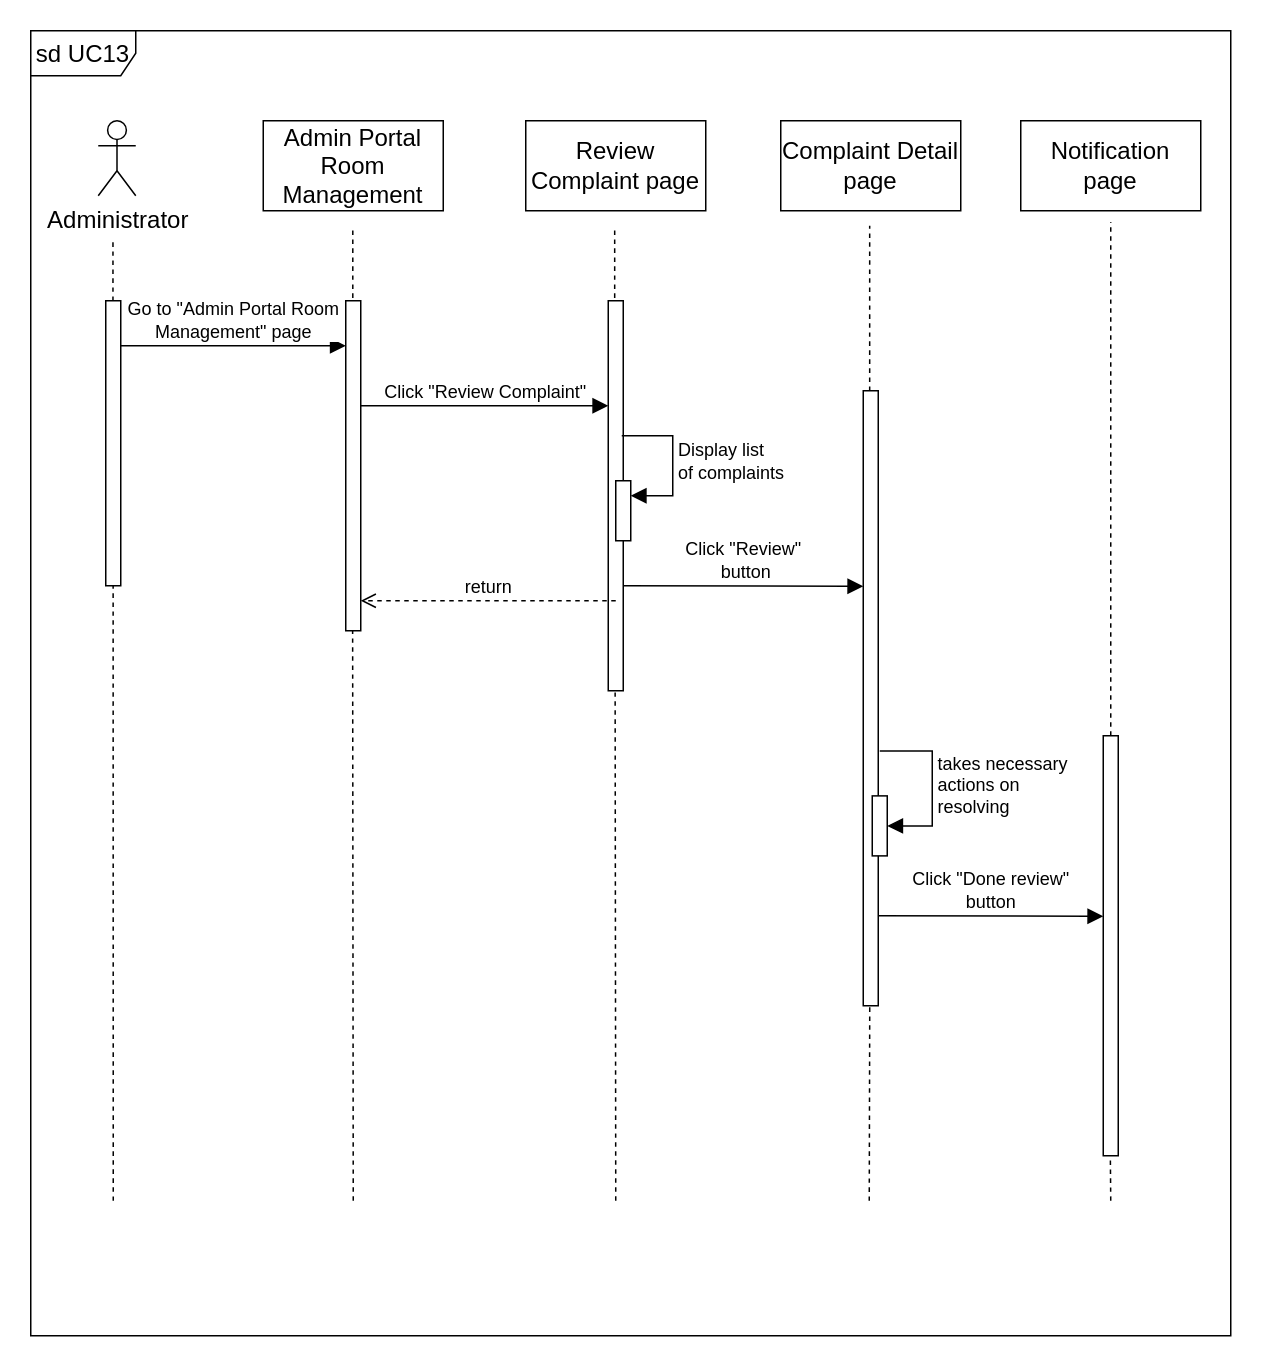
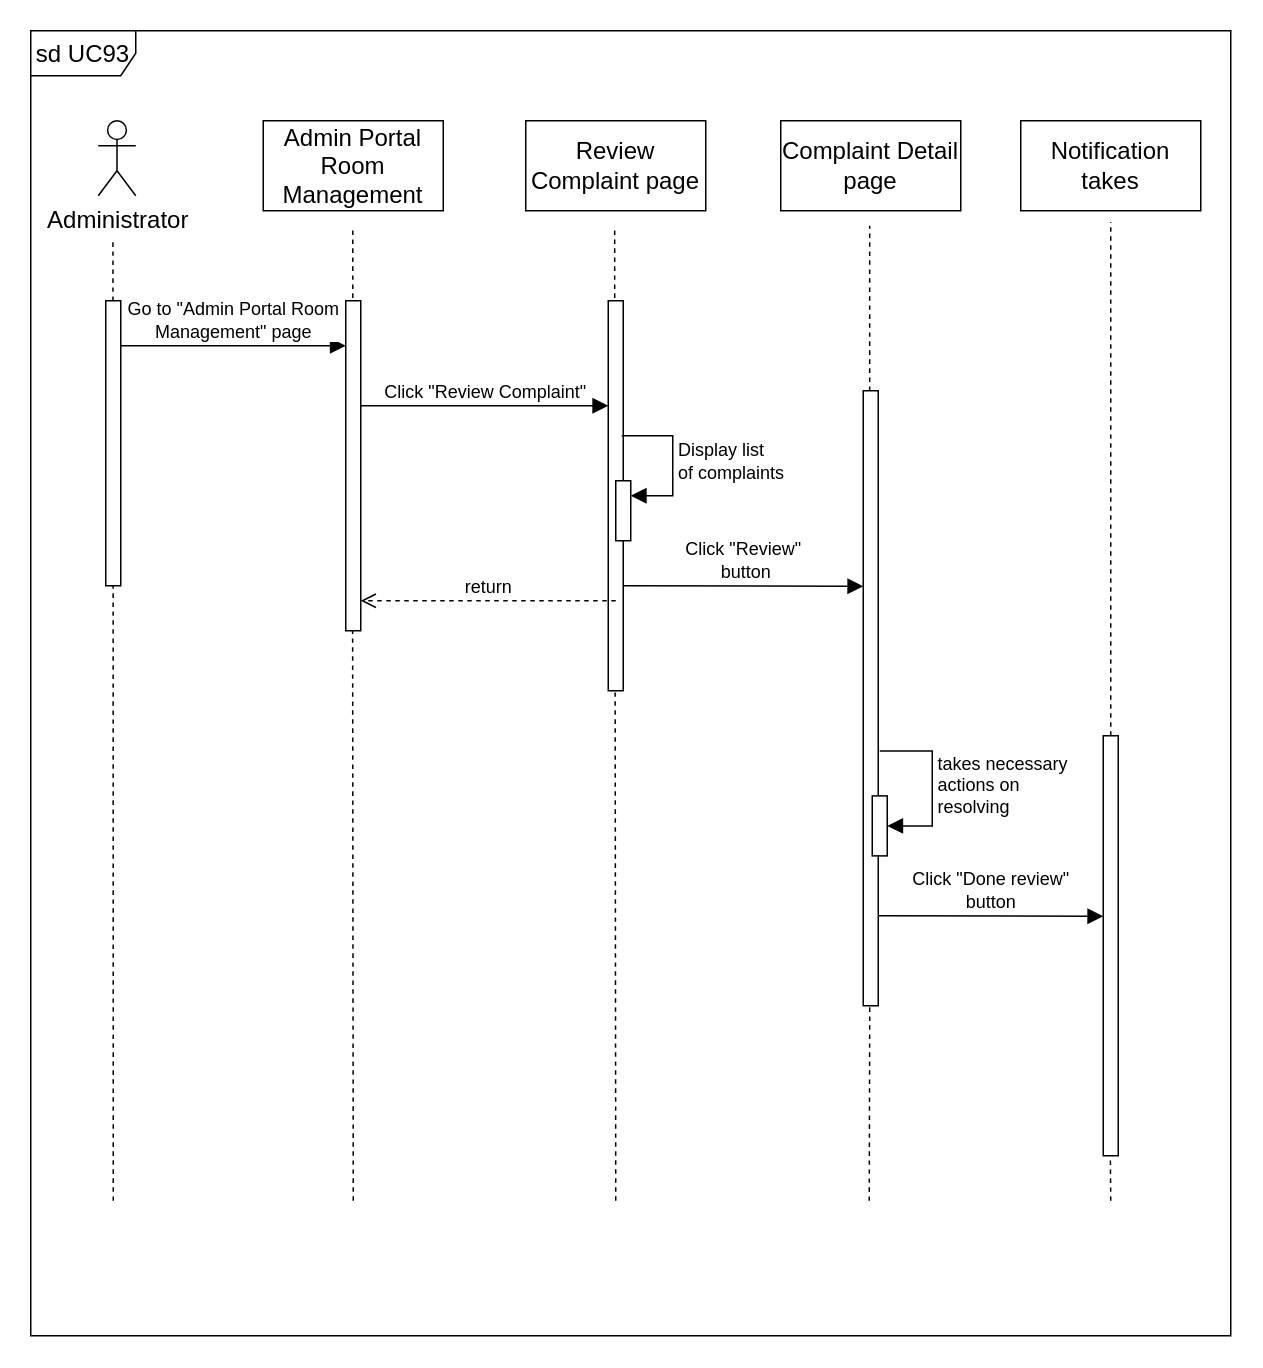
  <mxCell id="0" />
  <mxCell id="1" parent="0" />
  <mxCell id="2" value="" style="endArrow=none;dashed=1;html=1;rounded=0;fontSize=12;startSize=8;endSize=8;curved=1;" parent="1" edge="1"><mxGeometry width="50" height="50" relative="1" as="geometry"><mxPoint x="740" y="800" as="sourcePoint" /><mxPoint x="739.64" y="760" as="targetPoint" /></mxGeometry></mxCell>
  <mxCell id="3" value="" style="endArrow=none;dashed=1;html=1;rounded=0;fontSize=12;startSize=8;endSize=8;curved=1;" parent="1" edge="1"><mxGeometry width="50" height="50" relative="1" as="geometry"><mxPoint x="579" y="800" as="sourcePoint" /><mxPoint x="579.33" y="670" as="targetPoint" /></mxGeometry></mxCell>
  <mxCell id="4" value="" style="endArrow=none;dashed=1;html=1;rounded=0;fontSize=12;startSize=8;endSize=8;curved=1;" parent="1" edge="1"><mxGeometry width="50" height="50" relative="1" as="geometry"><mxPoint x="235" y="800" as="sourcePoint" /><mxPoint x="234.58" y="410" as="targetPoint" /></mxGeometry></mxCell>
  <mxCell id="5" value="" style="endArrow=none;dashed=1;html=1;rounded=0;fontSize=12;startSize=8;endSize=8;curved=1;" parent="1" edge="1"><mxGeometry width="50" height="50" relative="1" as="geometry"><mxPoint x="74.81" y="200" as="sourcePoint" /><mxPoint x="74.81" y="160" as="targetPoint" /></mxGeometry></mxCell>
  <mxCell id="6" value="Administrator" style="shape=umlActor;verticalLabelPosition=bottom;verticalAlign=top;html=1;fontSize=16;" parent="1" vertex="1"><mxGeometry x="65" y="80" width="25" height="50" as="geometry" /></mxCell>
  <mxCell id="7" value="" style="html=1;points=[];perimeter=orthogonalPerimeter;outlineConnect=0;targetShapes=umlLifeline;portConstraint=eastwest;newEdgeStyle={&quot;edgeStyle&quot;:&quot;elbowEdgeStyle&quot;,&quot;elbow&quot;:&quot;vertical&quot;,&quot;curved&quot;:0,&quot;rounded&quot;:0};fontSize=16;" parent="1" vertex="1"><mxGeometry x="70" y="200" width="10" height="190" as="geometry" /></mxCell>
  <mxCell id="8" value="" style="endArrow=none;dashed=1;html=1;rounded=0;fontSize=12;startSize=8;endSize=8;curved=1;" parent="1" edge="1"><mxGeometry width="50" height="50" relative="1" as="geometry"><mxPoint x="75" y="800" as="sourcePoint" /><mxPoint x="74.92" y="390" as="targetPoint" /></mxGeometry></mxCell>
  <mxCell id="9" value="Admin Portal Room Management" style="html=1;whiteSpace=wrap;fontSize=16;" parent="1" vertex="1"><mxGeometry x="175" y="80" width="120" height="60" as="geometry" /></mxCell>
  <mxCell id="10" value="" style="endArrow=none;dashed=1;html=1;rounded=0;fontSize=12;startSize=8;endSize=8;curved=1;" parent="1" edge="1"><mxGeometry width="50" height="50" relative="1" as="geometry"><mxPoint x="234.7" y="210" as="sourcePoint" /><mxPoint x="234.7" y="150" as="targetPoint" /></mxGeometry></mxCell>
  <mxCell id="11" value="" style="html=1;points=[];perimeter=orthogonalPerimeter;outlineConnect=0;targetShapes=umlLifeline;portConstraint=eastwest;newEdgeStyle={&quot;edgeStyle&quot;:&quot;elbowEdgeStyle&quot;,&quot;elbow&quot;:&quot;vertical&quot;,&quot;curved&quot;:0,&quot;rounded&quot;:0};fontSize=16;" parent="1" vertex="1"><mxGeometry x="230" y="200" width="10" height="220" as="geometry" /></mxCell>
  <mxCell id="12" value="Go to &quot;Admin Portal Room&lt;br&gt;Management&quot; page" style="html=1;verticalAlign=bottom;endArrow=block;edgeStyle=elbowEdgeStyle;elbow=vertical;curved=0;rounded=0;fontSize=12;startSize=8;endSize=8;" parent="1" source="7" target="11" edge="1"><mxGeometry width="80" relative="1" as="geometry"><mxPoint x="45" y="260" as="sourcePoint" /><mxPoint x="275" y="260" as="targetPoint" /><Array as="points"><mxPoint x="110" y="230" /><mxPoint x="120" y="220" /><mxPoint x="140" y="300" /><mxPoint x="65" y="240" /></Array></mxGeometry></mxCell>
  <mxCell id="13" value="Review Complaint page" style="html=1;whiteSpace=wrap;fontSize=16;" parent="1" vertex="1"><mxGeometry x="350" y="80" width="120" height="60" as="geometry" /></mxCell>
  <mxCell id="14" value="" style="endArrow=none;dashed=1;html=1;rounded=0;fontSize=12;startSize=8;endSize=8;curved=1;" parent="1" edge="1"><mxGeometry width="50" height="50" relative="1" as="geometry"><mxPoint x="410" y="800" as="sourcePoint" /><mxPoint x="409.58" y="450" as="targetPoint" /></mxGeometry></mxCell>
  <mxCell id="15" value="" style="endArrow=none;dashed=1;html=1;rounded=0;fontSize=12;startSize=8;endSize=8;curved=1;" parent="1" edge="1"><mxGeometry width="50" height="50" relative="1" as="geometry"><mxPoint x="409.29" y="210" as="sourcePoint" /><mxPoint x="409.29" y="150" as="targetPoint" /></mxGeometry></mxCell>
  <mxCell id="16" value="" style="html=1;points=[];perimeter=orthogonalPerimeter;outlineConnect=0;targetShapes=umlLifeline;portConstraint=eastwest;newEdgeStyle={&quot;edgeStyle&quot;:&quot;elbowEdgeStyle&quot;,&quot;elbow&quot;:&quot;vertical&quot;,&quot;curved&quot;:0,&quot;rounded&quot;:0};fontSize=16;" parent="1" vertex="1"><mxGeometry x="405" y="200" width="10" height="260" as="geometry" /></mxCell>
  <mxCell id="17" value="Click &quot;Review Complaint&quot;" style="html=1;verticalAlign=bottom;endArrow=block;edgeStyle=elbowEdgeStyle;elbow=vertical;curved=0;rounded=0;fontSize=12;startSize=8;endSize=8;" parent="1" target="16" edge="1"><mxGeometry width="80" relative="1" as="geometry"><mxPoint x="240" y="270" as="sourcePoint" /><mxPoint x="320" y="270" as="targetPoint" /></mxGeometry></mxCell>
  <mxCell id="18" value="Complaint Detail&lt;br&gt;page" style="html=1;whiteSpace=wrap;fontSize=16;" parent="1" vertex="1"><mxGeometry x="520" y="80" width="120" height="60" as="geometry" /></mxCell>
  <mxCell id="19" value="" style="endArrow=none;dashed=1;html=1;rounded=0;fontSize=12;startSize=8;endSize=8;curved=1;" parent="1" edge="1"><mxGeometry width="50" height="50" relative="1" as="geometry"><mxPoint x="579.58" y="560" as="sourcePoint" /><mxPoint x="579.58" y="500" as="targetPoint" /></mxGeometry></mxCell>
  <mxCell id="20" value="" style="endArrow=none;dashed=1;html=1;rounded=0;fontSize=12;startSize=8;endSize=8;curved=1;" parent="1" source="21" edge="1"><mxGeometry width="50" height="50" relative="1" as="geometry"><mxPoint x="579.29" y="210" as="sourcePoint" /><mxPoint x="579.29" y="150" as="targetPoint" /></mxGeometry></mxCell>
  <mxCell id="21" value="" style="html=1;points=[];perimeter=orthogonalPerimeter;outlineConnect=0;targetShapes=umlLifeline;portConstraint=eastwest;newEdgeStyle={&quot;edgeStyle&quot;:&quot;elbowEdgeStyle&quot;,&quot;elbow&quot;:&quot;vertical&quot;,&quot;curved&quot;:0,&quot;rounded&quot;:0};fontSize=16;" parent="1" vertex="1"><mxGeometry x="575" y="260" width="10" height="410" as="geometry" /></mxCell>
  <mxCell id="22" value="" style="html=1;points=[];perimeter=orthogonalPerimeter;outlineConnect=0;targetShapes=umlLifeline;portConstraint=eastwest;newEdgeStyle={&quot;edgeStyle&quot;:&quot;elbowEdgeStyle&quot;,&quot;elbow&quot;:&quot;vertical&quot;,&quot;curved&quot;:0,&quot;rounded&quot;:0};fontSize=16;" parent="1" vertex="1"><mxGeometry x="410" y="320" width="10" height="40" as="geometry" /></mxCell>
  <mxCell id="23" value="Display list&lt;br&gt;of complaints" style="html=1;align=left;spacingLeft=2;endArrow=block;rounded=0;edgeStyle=orthogonalEdgeStyle;curved=0;rounded=0;fontSize=12;startSize=8;endSize=8;" parent="1" target="22" edge="1"><mxGeometry relative="1" as="geometry"><mxPoint x="414" y="290" as="sourcePoint" /><Array as="points"><mxPoint x="448" y="290" /><mxPoint x="448" y="330" /></Array></mxGeometry></mxCell>
  <mxCell id="24" value="return" style="html=1;verticalAlign=bottom;endArrow=open;dashed=1;endSize=8;edgeStyle=elbowEdgeStyle;elbow=vertical;curved=0;rounded=0;fontSize=12;" parent="1" target="11" edge="1"><mxGeometry relative="1" as="geometry"><mxPoint x="410" y="400" as="sourcePoint" /><mxPoint x="325" y="350.09" as="targetPoint" /><Array as="points"><mxPoint x="300" y="400" /><mxPoint x="300" y="310" /></Array></mxGeometry></mxCell>
- <mxCell id="25" value="sd UC13" style="shape=umlFrame;whiteSpace=wrap;html=1;pointerEvents=0;fontSize=16;width=70;height=30;" parent="1" vertex="1"><mxGeometry x="20" y="20" width="800" height="870" as="geometry" /></mxCell>
+ <mxCell id="25" value="sd UC93" style="shape=umlFrame;whiteSpace=wrap;html=1;pointerEvents=0;fontSize=16;width=70;height=30;" parent="1" vertex="1"><mxGeometry x="20" y="20" width="800" height="870" as="geometry" /></mxCell>
  <mxCell id="26" value="" style="html=1;points=[];perimeter=orthogonalPerimeter;outlineConnect=0;targetShapes=umlLifeline;portConstraint=eastwest;newEdgeStyle={&quot;edgeStyle&quot;:&quot;elbowEdgeStyle&quot;,&quot;elbow&quot;:&quot;vertical&quot;,&quot;curved&quot;:0,&quot;rounded&quot;:0};fontSize=16;" parent="1" vertex="1"><mxGeometry x="581" y="530.09" width="10" height="40" as="geometry" /></mxCell>
  <mxCell id="27" value="takes necessary&lt;br&gt;actions on&lt;br&gt;resolving" style="html=1;align=left;spacingLeft=2;endArrow=block;rounded=0;edgeStyle=orthogonalEdgeStyle;curved=0;rounded=0;fontSize=12;startSize=8;endSize=8;" parent="1" target="26" edge="1"><mxGeometry relative="1" as="geometry"><mxPoint x="586" y="500.09" as="sourcePoint" /><Array as="points"><mxPoint x="621" y="500.09" /><mxPoint x="621" y="550.09" /></Array></mxGeometry></mxCell>
  <mxCell id="28" value="Click &quot;Review&quot;&lt;br&gt;&amp;nbsp;button" style="html=1;verticalAlign=bottom;endArrow=block;edgeStyle=elbowEdgeStyle;elbow=vertical;curved=0;rounded=0;fontSize=12;startSize=8;endSize=8;" parent="1" target="21" edge="1"><mxGeometry x="-0.002" width="80" relative="1" as="geometry"><mxPoint x="415" y="390" as="sourcePoint" /><mxPoint x="565" y="390.34" as="targetPoint" /><Array as="points"><mxPoint x="530" y="390.34" /><mxPoint x="560" y="405.34" /></Array><mxPoint as="offset" /></mxGeometry></mxCell>
  <mxCell id="29" value="Click &quot;Done review&quot;&lt;br&gt;button" style="html=1;verticalAlign=bottom;endArrow=block;edgeStyle=elbowEdgeStyle;elbow=vertical;curved=0;rounded=0;fontSize=12;startSize=8;endSize=8;" parent="1" edge="1"><mxGeometry x="-0.002" width="80" relative="1" as="geometry"><mxPoint x="585" y="610" as="sourcePoint" /><mxPoint x="735" y="610.34" as="targetPoint" /><Array as="points"><mxPoint x="700" y="610.34" /><mxPoint x="730" y="625.34" /></Array><mxPoint as="offset" /></mxGeometry></mxCell>
- <mxCell id="30" value="Notification page" style="html=1;whiteSpace=wrap;fontSize=16;" parent="1" vertex="1"><mxGeometry x="680" y="80" width="120" height="60" as="geometry" /></mxCell>
+ <mxCell id="30" value="Notification takes" style="html=1;whiteSpace=wrap;fontSize=16;" parent="1" vertex="1"><mxGeometry x="680" y="80" width="120" height="60" as="geometry" /></mxCell>
  <mxCell id="31" value="" style="html=1;points=[];perimeter=orthogonalPerimeter;outlineConnect=0;targetShapes=umlLifeline;portConstraint=eastwest;newEdgeStyle={&quot;edgeStyle&quot;:&quot;elbowEdgeStyle&quot;,&quot;elbow&quot;:&quot;vertical&quot;,&quot;curved&quot;:0,&quot;rounded&quot;:0};fontSize=16;" parent="1" vertex="1"><mxGeometry x="735" y="490" width="10" height="280" as="geometry" /></mxCell>
  <mxCell id="32" value="" style="endArrow=none;dashed=1;html=1;rounded=0;fontSize=12;startSize=8;endSize=8;curved=1;" parent="1" source="31" edge="1"><mxGeometry width="50" height="50" relative="1" as="geometry"><mxPoint x="690" y="777.5" as="sourcePoint" /><mxPoint x="740" y="147.5" as="targetPoint" /></mxGeometry></mxCell>
